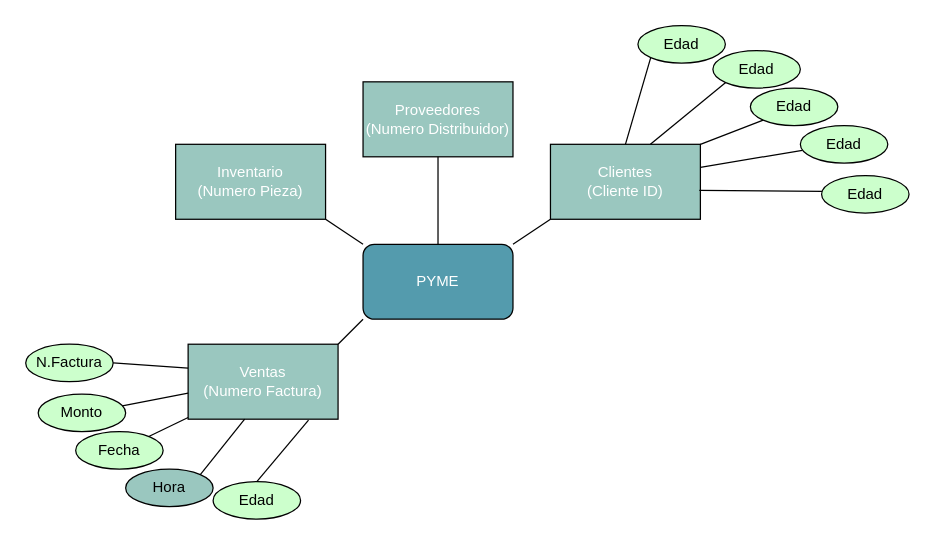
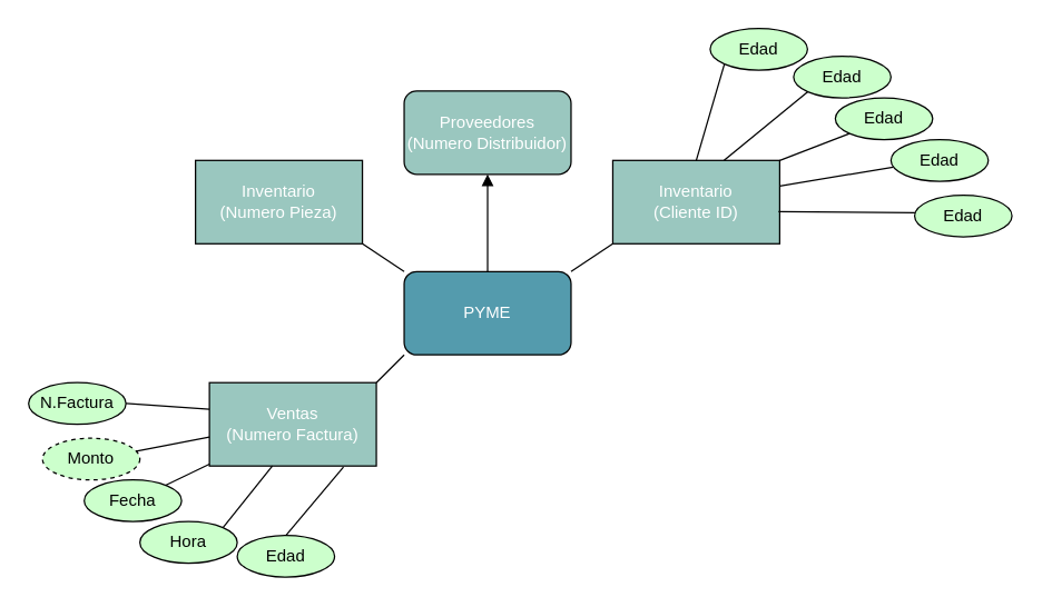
  <mxCell id="0" />
  <mxCell id="1" parent="0" />
  <mxCell id="2" value="&lt;span style=&quot;color: rgb(255, 255, 255);&quot;&gt;PYME&lt;/span&gt;" style="whiteSpace=wrap;html=1;fillColor=#549BAD;rounded=1;" vertex="1" parent="1"><mxGeometry x="290" y="195" width="120" height="60" as="geometry" /></mxCell>
  <mxCell id="3" value="&lt;div&gt;&lt;span style=&quot;color: rgb(255, 255, 255);&quot;&gt;Inventario&lt;/span&gt;&lt;/div&gt;&lt;span style=&quot;color: rgb(255, 255, 255);&quot;&gt;(Numero Pieza)&lt;/span&gt;" style="rounded=0;whiteSpace=wrap;html=1;fillColor=#9AC7BF;" vertex="1" parent="1"><mxGeometry x="140" y="115" width="120" height="60" as="geometry" /></mxCell>
  <mxCell id="4" value="&lt;div&gt;&lt;span style=&quot;color: rgb(255, 255, 255);&quot;&gt;Ventas&lt;/span&gt;&lt;/div&gt;&lt;div&gt;&lt;span style=&quot;color: rgb(255, 255, 255);&quot;&gt;(Numero Factura)&lt;/span&gt;&lt;/div&gt;" style="rounded=0;whiteSpace=wrap;html=1;fillColor=#9AC7BF;" vertex="1" parent="1"><mxGeometry x="150" y="275" width="120" height="60" as="geometry" /></mxCell>
- <mxCell id="5" value="&lt;div&gt;&lt;span style=&quot;color: rgb(255, 255, 255);&quot;&gt;Clientes&lt;/span&gt;&lt;/div&gt;&lt;div&gt;&lt;span style=&quot;color: rgb(255, 255, 255);&quot;&gt;(Cliente ID)&lt;/span&gt;&lt;/div&gt;" style="rounded=0;whiteSpace=wrap;html=1;fillColor=#9AC7BF;" vertex="1" parent="1"><mxGeometry x="440" y="115" width="120" height="60" as="geometry" /></mxCell>
- <mxCell id="6" value="&lt;div&gt;&lt;span style=&quot;color: rgb(255, 255, 255);&quot;&gt;Proveedores&lt;/span&gt;&lt;/div&gt;&lt;div&gt;&lt;span style=&quot;color: rgb(255, 255, 255);&quot;&gt;(Numero Distribuidor)&lt;/span&gt;&lt;/div&gt;" style="rounded=0;whiteSpace=wrap;html=1;fillColor=#9AC7BF;" vertex="1" parent="1"><mxGeometry x="290" y="65" width="120" height="60" as="geometry" /></mxCell>
+ <mxCell id="5" value="&lt;div&gt;&lt;span style=&quot;color: rgb(255, 255, 255);&quot;&gt;Inventario&lt;/span&gt;&lt;/div&gt;&lt;div&gt;&lt;span style=&quot;color: rgb(255, 255, 255);&quot;&gt;(Cliente ID)&lt;/span&gt;&lt;/div&gt;" style="rounded=0;whiteSpace=wrap;html=1;fillColor=#9AC7BF;" vertex="1" parent="1"><mxGeometry x="440" y="115" width="120" height="60" as="geometry" /></mxCell>
+ <mxCell id="6" value="&lt;div&gt;&lt;span style=&quot;color: rgb(255, 255, 255);&quot;&gt;Proveedores&lt;/span&gt;&lt;/div&gt;&lt;div&gt;&lt;span style=&quot;color: rgb(255, 255, 255);&quot;&gt;(Numero Distribuidor)&lt;/span&gt;&lt;/div&gt;" style="whiteSpace=wrap;html=1;fillColor=#9AC7BF;rounded=1;" vertex="1" parent="1"><mxGeometry x="290" y="65" width="120" height="60" as="geometry" /></mxCell>
  <mxCell id="7" value="" style="endArrow=none;html=1;rounded=0;entryX=0;entryY=1;entryDx=0;entryDy=0;exitX=1;exitY=0;exitDx=0;exitDy=0;" edge="1" parent="1" source="4" target="2"><mxGeometry width="50" height="50" relative="1" as="geometry"><mxPoint x="250" y="265" as="sourcePoint" /><mxPoint x="300" y="215" as="targetPoint" /></mxGeometry></mxCell>
  <mxCell id="8" value="" style="endArrow=none;html=1;rounded=0;entryX=0;entryY=1;entryDx=0;entryDy=0;exitX=1;exitY=0;exitDx=0;exitDy=0;" edge="1" parent="1" source="2" target="5"><mxGeometry width="50" height="50" relative="1" as="geometry"><mxPoint x="310" y="245" as="sourcePoint" /><mxPoint x="360" y="195" as="targetPoint" /></mxGeometry></mxCell>
  <mxCell id="9" value="" style="endArrow=none;html=1;rounded=0;exitX=1;exitY=1;exitDx=0;exitDy=0;entryX=0;entryY=0;entryDx=0;entryDy=0;" edge="1" parent="1" source="3" target="2"><mxGeometry width="50" height="50" relative="1" as="geometry"><mxPoint x="310" y="245" as="sourcePoint" /><mxPoint x="360" y="195" as="targetPoint" /></mxGeometry></mxCell>
- <mxCell id="10" value="" style="endArrow=none;html=1;rounded=0;entryX=0.5;entryY=1;entryDx=0;entryDy=0;exitX=0.5;exitY=0;exitDx=0;exitDy=0;" edge="1" parent="1" source="2" target="6"><mxGeometry width="50" height="50" relative="1" as="geometry"><mxPoint x="310" y="245" as="sourcePoint" /><mxPoint x="360" y="195" as="targetPoint" /></mxGeometry></mxCell>
+ <mxCell id="10" value="" style="endArrow=block;html=1;rounded=0;entryX=0.5;entryY=1;entryDx=0;entryDy=0;exitX=0.5;exitY=0;exitDx=0;exitDy=0;" edge="1" parent="1" source="2" target="6"><mxGeometry width="50" height="50" relative="1" as="geometry"><mxPoint x="310" y="245" as="sourcePoint" /><mxPoint x="360" y="195" as="targetPoint" /></mxGeometry></mxCell>
  <mxCell id="11" value="Edad" style="ellipse;whiteSpace=wrap;html=1;fillColor=#CCFFCC;" vertex="1" parent="1"><mxGeometry x="510" y="20" width="70" height="30" as="geometry" /></mxCell>
  <mxCell id="12" value="Edad" style="ellipse;whiteSpace=wrap;html=1;fillColor=#CCFFCC;" vertex="1" parent="1"><mxGeometry x="570" y="40" width="70" height="30" as="geometry" /></mxCell>
  <mxCell id="13" value="Edad" style="ellipse;whiteSpace=wrap;html=1;fillColor=#CCFFCC;" vertex="1" parent="1"><mxGeometry x="600" y="70" width="70" height="30" as="geometry" /></mxCell>
  <mxCell id="14" value="Edad" style="ellipse;whiteSpace=wrap;html=1;fillColor=#CCFFCC;" vertex="1" parent="1"><mxGeometry x="640" y="100" width="70" height="30" as="geometry" /></mxCell>
  <mxCell id="15" value="Edad" style="ellipse;whiteSpace=wrap;html=1;fillColor=#CCFFCC;" vertex="1" parent="1"><mxGeometry x="657" y="140" width="70" height="30" as="geometry" /></mxCell>
  <mxCell id="16" value="" style="endArrow=none;html=1;rounded=0;exitX=1;exitY=0;exitDx=0;exitDy=0;entryX=0;entryY=1;entryDx=0;entryDy=0;" edge="1" parent="1" source="5" target="13"><mxGeometry width="50" height="50" relative="1" as="geometry"><mxPoint x="580" y="165" as="sourcePoint" /><mxPoint x="630" y="115" as="targetPoint" /></mxGeometry></mxCell>
  <mxCell id="17" value="" style="endArrow=none;html=1;rounded=0;exitX=1;exitY=0.307;exitDx=0;exitDy=0;exitPerimeter=0;entryX=0.023;entryY=0.66;entryDx=0;entryDy=0;entryPerimeter=0;" edge="1" parent="1" source="5" target="14"><mxGeometry width="50" height="50" relative="1" as="geometry"><mxPoint x="580" y="125" as="sourcePoint" /><mxPoint x="640" y="135" as="targetPoint" /></mxGeometry></mxCell>
  <mxCell id="18" value="" style="endArrow=none;html=1;rounded=0;exitX=0.993;exitY=0.613;exitDx=0;exitDy=0;exitPerimeter=0;entryX=0.009;entryY=0.42;entryDx=0;entryDy=0;entryPerimeter=0;" edge="1" parent="1" source="5" target="15"><mxGeometry width="50" height="50" relative="1" as="geometry"><mxPoint x="610" y="195" as="sourcePoint" /><mxPoint x="660" y="145" as="targetPoint" /></mxGeometry></mxCell>
  <mxCell id="19" value="" style="endArrow=none;html=1;rounded=0;entryX=0;entryY=1;entryDx=0;entryDy=0;" edge="1" parent="1" target="12"><mxGeometry width="50" height="50" relative="1" as="geometry"><mxPoint x="520" y="115" as="sourcePoint" /><mxPoint x="570" y="85" as="targetPoint" /></mxGeometry></mxCell>
  <mxCell id="20" value="" style="endArrow=none;html=1;rounded=0;exitX=0.5;exitY=0;exitDx=0;exitDy=0;entryX=0;entryY=1;entryDx=0;entryDy=0;" edge="1" parent="1" source="5" target="11"><mxGeometry width="50" height="50" relative="1" as="geometry"><mxPoint x="490" y="95" as="sourcePoint" /><mxPoint x="490" y="55" as="targetPoint" /></mxGeometry></mxCell>
- <mxCell id="21" value="Monto" style="ellipse;whiteSpace=wrap;html=1;fillColor=#CCFFCC;" vertex="1" parent="1"><mxGeometry x="30" y="315" width="70" height="30" as="geometry" /></mxCell>
+ <mxCell id="21" value="Monto" style="ellipse;whiteSpace=wrap;html=1;fillColor=#CCFFCC;dashed=1;" vertex="1" parent="1"><mxGeometry x="30" y="315" width="70" height="30" as="geometry" /></mxCell>
  <mxCell id="22" value="Fecha" style="ellipse;whiteSpace=wrap;html=1;fillColor=#CCFFCC;" vertex="1" parent="1"><mxGeometry x="60" y="345" width="70" height="30" as="geometry" /></mxCell>
- <mxCell id="23" value="Hora" style="ellipse;whiteSpace=wrap;html=1;fillColor=#9ac7bf;" vertex="1" parent="1"><mxGeometry x="100" y="375" width="70" height="30" as="geometry" /></mxCell>
+ <mxCell id="23" value="Hora" style="ellipse;whiteSpace=wrap;html=1;fillColor=#CCFFCC;" vertex="1" parent="1"><mxGeometry x="100" y="375" width="70" height="30" as="geometry" /></mxCell>
  <mxCell id="24" value="N.Factura" style="ellipse;whiteSpace=wrap;html=1;fillColor=#CCFFCC;" vertex="1" parent="1"><mxGeometry x="20" y="275" width="70" height="30" as="geometry" /></mxCell>
  <mxCell id="25" value="Edad" style="ellipse;whiteSpace=wrap;html=1;fillColor=#CCFFCC;" vertex="1" parent="1"><mxGeometry x="170" y="385" width="70" height="30" as="geometry" /></mxCell>
  <mxCell id="26" value="" style="endArrow=none;html=1;rounded=0;exitX=0.5;exitY=0;exitDx=0;exitDy=0;entryX=0.803;entryY=1.013;entryDx=0;entryDy=0;entryPerimeter=0;" edge="1" parent="1" source="25" target="4"><mxGeometry width="50" height="50" relative="1" as="geometry"><mxPoint x="230" y="395" as="sourcePoint" /><mxPoint x="280" y="345" as="targetPoint" /></mxGeometry></mxCell>
  <mxCell id="27" value="" style="endArrow=none;html=1;rounded=0;entryX=0.377;entryY=1;entryDx=0;entryDy=0;entryPerimeter=0;exitX=1;exitY=0;exitDx=0;exitDy=0;" edge="1" parent="1" source="23" target="4"><mxGeometry width="50" height="50" relative="1" as="geometry"><mxPoint x="160" y="365" as="sourcePoint" /><mxPoint x="220" y="345" as="targetPoint" /></mxGeometry></mxCell>
  <mxCell id="28" value="" style="endArrow=none;html=1;rounded=0;" edge="1" parent="1" source="22" target="4"><mxGeometry width="50" height="50" relative="1" as="geometry"><mxPoint x="90" y="315" as="sourcePoint" /><mxPoint x="140" y="265" as="targetPoint" /></mxGeometry></mxCell>
  <mxCell id="29" value="" style="endArrow=none;html=1;rounded=0;entryX=0;entryY=0.653;entryDx=0;entryDy=0;entryPerimeter=0;" edge="1" parent="1" source="21" target="4"><mxGeometry width="50" height="50" relative="1" as="geometry"><mxPoint x="140" y="285" as="sourcePoint" /><mxPoint x="190" y="235" as="targetPoint" /></mxGeometry></mxCell>
  <mxCell id="30" value="" style="endArrow=none;html=1;rounded=0;exitX=1;exitY=0.5;exitDx=0;exitDy=0;entryX=0;entryY=0.32;entryDx=0;entryDy=0;entryPerimeter=0;" edge="1" parent="1" source="24" target="4"><mxGeometry width="50" height="50" relative="1" as="geometry"><mxPoint x="120" y="285" as="sourcePoint" /><mxPoint x="170" y="235" as="targetPoint" /></mxGeometry></mxCell>
